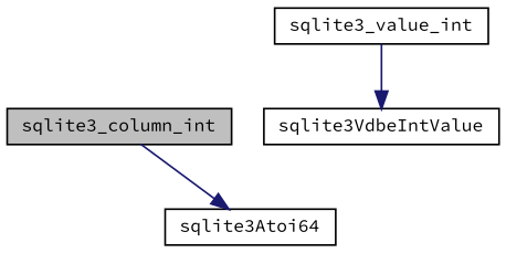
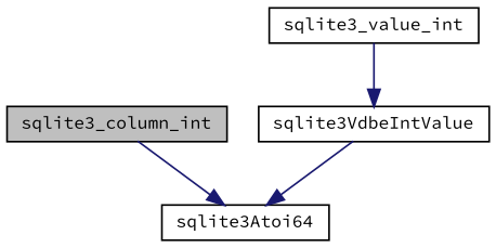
  digraph {
    fontname="Source Code Pro"
    rankdir=TB
    node [color=black fillcolor=white fontname="Source Code Pro" fontsize=10 shape=record style=filled]
    edge [color=midnightblue fontname="Source Code Pro" fontsize=10 labelfontname=Helvetica labelfontsize=10 style=solid]
    n1 [fillcolor=grey75 fontcolor=black height=0.2 label=sqlite3_column_int width=0.4]
    n2 [height=0.2 label=sqlite3Atoi64 width=0.4]
    n3 [height=0.2 label=sqlite3_value_int width=0.4]
    n4 [height=0.2 label=sqlite3VdbeIntValue width=0.4]
    n1 -> n2
    n3 -> n4
+   n4 -> n2
  }
